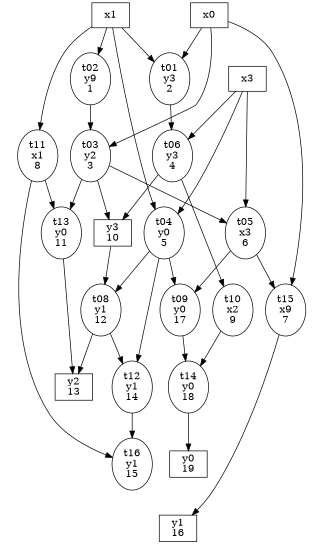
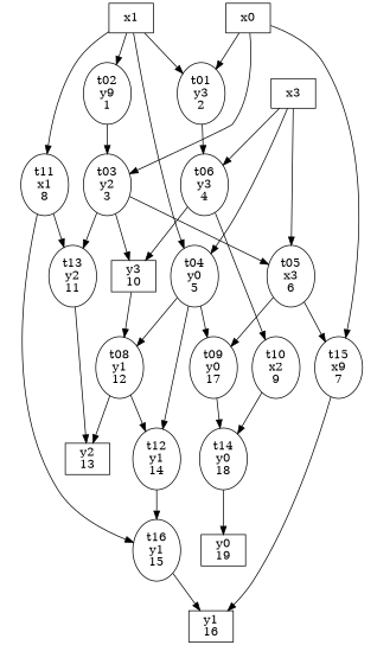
  strict digraph {
    x0 [shape=box]
    t01 [label="\N\ny3\n2"]
    t03 [label="\N\ny2\n3"]
    t15 [label="\N\nx9\n7"]
    t06 [label="\N\ny3\n4"]
    t05 [label="\N\nx3\n6"]
    y3 [label="\N\n10" shape=box]
-   t13 [label="\N\ny0\n11"]
+   t13 [label="\N\ny2\n11"]
    y1 [label="\N\n16" shape=box]
    x1 [shape=box]
    t02 [label="\N\ny9\n1"]
    t04 [label="\N\ny0\n5"]
    t11 [label="\N\nx1\n8"]
    t08 [label="\N\ny1\n12"]
    t12 [label="\N\ny1\n14"]
    t09 [label="\N\ny0\n17"]
    t16 [label="\N\ny1\n15"]
    t10 [label="\N\nx2\n9"]
    t14 [label="\N\ny0\n18"]
    x3 [shape=box]
    y2 [label="\N\n13" shape=box]
    y0 [label="\N\n19" shape=box]
    x0 -> t01
    x0 -> t03
    x0 -> t15
    t01 -> t06
    t03 -> t05
    t03 -> y3
    t03 -> t13
    t15 -> y1
    t06 -> y3
    t06 -> t10
    t05 -> t15
    t05 -> t09
    y3 -> t08
    t13 -> y2
    x1 -> t01
    x1 -> t02
    x1 -> t04
    x1 -> t11
    t02 -> t03
    t04 -> t08
    t04 -> t12
    t04 -> t09
    t11 -> t13
    t11 -> t16
    t08 -> t12
    t08 -> y2
    t12 -> t16
    t09 -> t14
+   t16 -> y1
    t10 -> t14
    t14 -> y0
    x3 -> t06
    x3 -> t05
    x3 -> t04
  }
